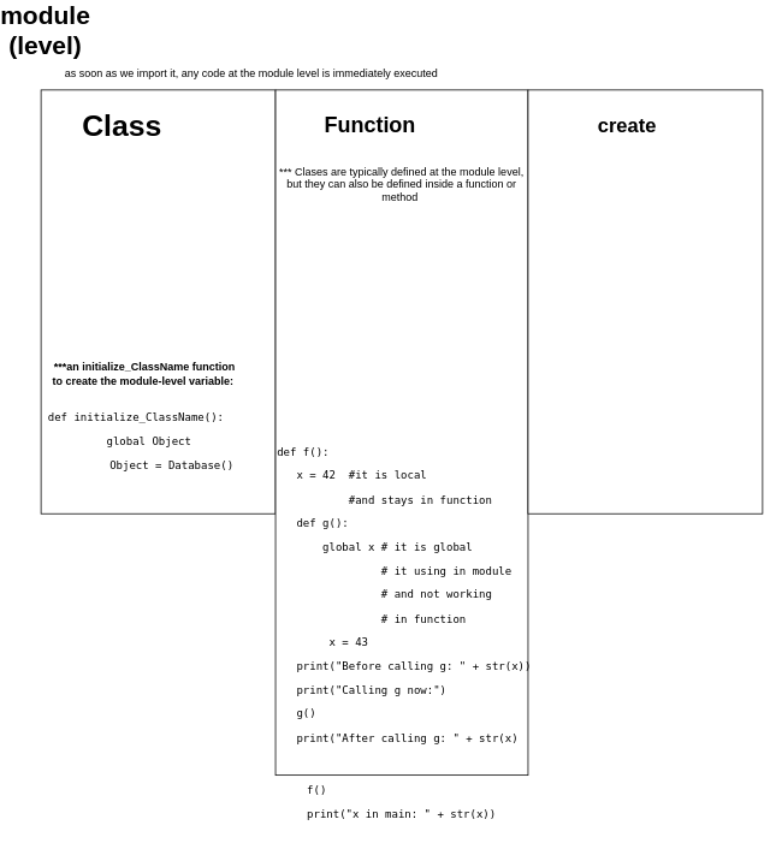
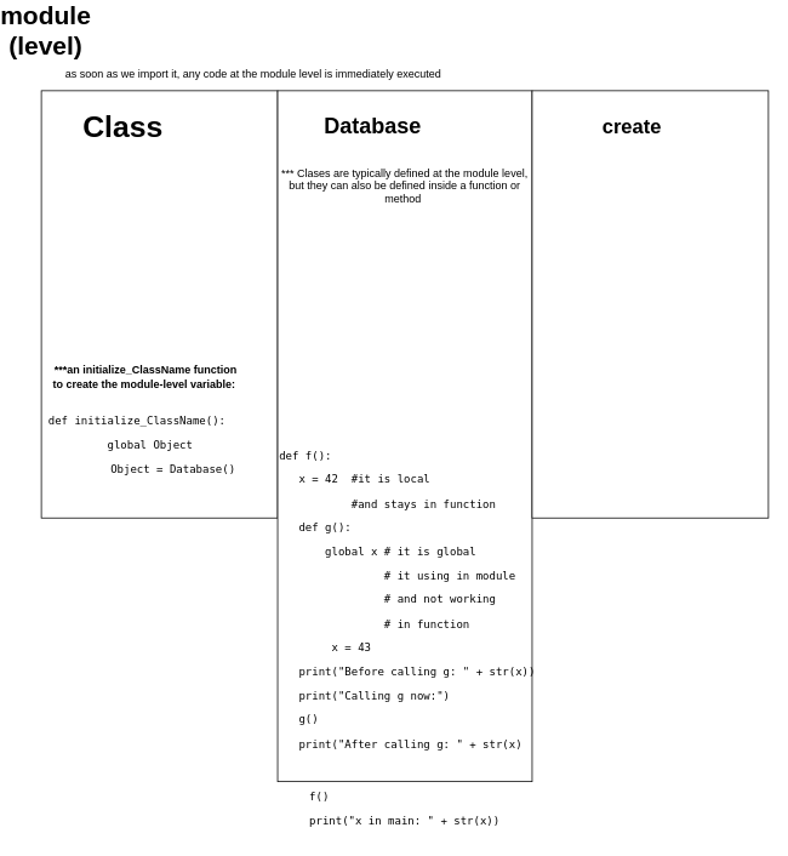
  <mxCell id="0" />
  <mxCell id="1" parent="0" />
  <mxCell id="2" value="" style="rounded=0;whiteSpace=wrap;html=1;" vertex="1" parent="1"><mxGeometry x="35" y="96" width="260" height="470" as="geometry" /></mxCell>
  <mxCell id="3" value="&lt;font style=&quot;font-size: 33px&quot;&gt;&lt;b&gt;Class&lt;/b&gt;&lt;/font&gt;" style="text;html=1;strokeColor=none;fillColor=none;align=center;verticalAlign=middle;whiteSpace=wrap;rounded=0;" vertex="1" parent="1"><mxGeometry x="55" y="106" width="140" height="60" as="geometry" /></mxCell>
  <mxCell id="4" value="" style="rounded=0;whiteSpace=wrap;html=1;" vertex="1" parent="1"><mxGeometry x="295" y="96" width="280" height="760" as="geometry" /></mxCell>
- <mxCell id="5" value="&lt;font style=&quot;font-size: 24px&quot;&gt;&lt;b&gt;Function&lt;/b&gt;&lt;/font&gt;" style="text;html=1;strokeColor=none;fillColor=none;align=center;verticalAlign=middle;whiteSpace=wrap;rounded=0;" vertex="1" parent="1"><mxGeometry x="345" y="116" width="110" height="40" as="geometry" /></mxCell>
+ <mxCell id="5" value="&lt;font style=&quot;font-size: 24px&quot;&gt;&lt;b&gt;Database&lt;/b&gt;&lt;/font&gt;" style="text;html=1;strokeColor=none;fillColor=none;align=center;verticalAlign=middle;whiteSpace=wrap;rounded=0;" vertex="1" parent="1"><mxGeometry x="345" y="116" width="110" height="40" as="geometry" /></mxCell>
  <mxCell id="6" value="&lt;b&gt;&lt;font style=&quot;font-size: 28px&quot;&gt;module (level)&lt;/font&gt;&lt;/b&gt;" style="text;html=1;strokeColor=none;fillColor=none;align=center;verticalAlign=middle;whiteSpace=wrap;rounded=0;" vertex="1" parent="1"><mxGeometry x="20" y="20" width="40" height="20" as="geometry" /></mxCell>
  <mxCell id="7" value="" style="rounded=0;whiteSpace=wrap;html=1;" vertex="1" parent="1"><mxGeometry x="575" y="96" width="260" height="470" as="geometry" /></mxCell>
  <mxCell id="8" value="&lt;font style=&quot;font-size: 22px&quot;&gt;&lt;b&gt;create&lt;/b&gt;&lt;/font&gt;" style="text;html=1;strokeColor=none;fillColor=none;align=center;verticalAlign=middle;whiteSpace=wrap;rounded=0;" vertex="1" parent="1"><mxGeometry x="665" y="126" width="40" height="20" as="geometry" /></mxCell>
  <mxCell id="9" value="&lt;div title=&quot;Page 66&quot;&gt;&lt;div&gt;&lt;div&gt;&lt;pre&gt;&lt;div title=&quot;Page 66&quot;&gt;&lt;div&gt;&lt;div&gt;&lt;pre&gt;&lt;span&gt;   def initialize_ClassName():       &lt;/span&gt;&lt;/pre&gt;&lt;pre&gt;&lt;span&gt;global Object&lt;/span&gt;&lt;/pre&gt;&lt;pre&gt;&lt;span&gt;       Object = Database()&lt;/span&gt;&lt;/pre&gt;&lt;/div&gt;&lt;/div&gt;&lt;/div&gt;&lt;/pre&gt;&lt;/div&gt;&lt;/div&gt;&lt;/div&gt;" style="text;html=1;strokeColor=none;fillColor=none;align=center;verticalAlign=middle;whiteSpace=wrap;rounded=0;" vertex="1" parent="1"><mxGeometry x="35" y="426" width="240" height="120" as="geometry" /></mxCell>
  <mxCell id="10" value="&lt;div title=&quot;Page 66&quot;&gt;&lt;div&gt;&lt;div&gt;&lt;p&gt;&lt;b&gt;&lt;span&gt;***an &lt;/span&gt;&lt;span&gt;initialize_ClassName&amp;nbsp;&lt;/span&gt;&lt;span&gt;function to create the module-level variable:&amp;nbsp;&lt;/span&gt;&lt;/b&gt;&lt;/p&gt;&lt;/div&gt;&lt;/div&gt;&lt;/div&gt;" style="text;html=1;strokeColor=none;fillColor=none;align=center;verticalAlign=middle;whiteSpace=wrap;rounded=0;" vertex="1" parent="1"><mxGeometry x="45" y="376" width="210" height="70" as="geometry" /></mxCell>
  <mxCell id="11" value="&lt;pre&gt;def f():&lt;/pre&gt;&lt;pre&gt;   x = 42  #it is local&lt;/pre&gt;&lt;pre&gt;           #and stays in function &lt;/pre&gt;&lt;pre&gt;   def g():         &lt;/pre&gt;&lt;pre&gt;       global x # it is global&lt;/pre&gt;&lt;pre&gt;                # it using in module&lt;/pre&gt;&lt;pre&gt;                # and not working &lt;/pre&gt;&lt;pre&gt;                # in function&lt;/pre&gt;&lt;pre&gt;        x = 43   &lt;/pre&gt;&lt;pre&gt;   print(&quot;Before calling g: &quot; + str(x))   &lt;/pre&gt;&lt;pre&gt;   print(&quot;Calling g now:&quot;)&lt;/pre&gt;&lt;pre&gt;   g() &lt;/pre&gt;&lt;pre&gt;   print(&quot;After calling g: &quot; + str(x)&lt;/pre&gt;" style="text;html=1;strokeColor=none;fillColor=none;align=left;verticalAlign=middle;whiteSpace=wrap;rounded=0;" vertex="1" parent="1"><mxGeometry x="295" y="456" width="280" height="400" as="geometry" /></mxCell>
  <mxCell id="12" value="&lt;pre style=&quot;text-align: left&quot;&gt;f()&lt;/pre&gt;&lt;pre&gt;print(&quot;x in main: &quot; + str(x))&lt;/pre&gt;" style="text;html=1;strokeColor=none;fillColor=none;align=center;verticalAlign=middle;whiteSpace=wrap;rounded=0;" vertex="1" parent="1"><mxGeometry x="295" y="856" width="280" height="60" as="geometry" /></mxCell>
  <mxCell id="13" value="&lt;div style=&quot;text-align: left&quot;&gt;&lt;div title=&quot;Page 67&quot;&gt;&lt;div&gt;&lt;div&gt;&lt;p&gt;&lt;span&gt;as soon as we import it, any code at the module level is&amp;nbsp;&lt;/span&gt;&lt;span&gt;immediately executed&amp;nbsp;&lt;/span&gt;&lt;/p&gt;&lt;/div&gt;&lt;/div&gt;&lt;/div&gt;&lt;/div&gt;" style="text;html=1;strokeColor=none;fillColor=none;align=center;verticalAlign=middle;whiteSpace=wrap;rounded=0;" vertex="1" parent="1"><mxGeometry x="55" y="48" width="430" height="60" as="geometry" /></mxCell>
  <mxCell id="14" value="&lt;div title=&quot;Page 68&quot;&gt;&lt;div&gt;&lt;div&gt;&lt;p&gt;&lt;span&gt;*** Clases are typically defined at the module level, but they can also be defined inside a function or method&amp;nbsp;&lt;/span&gt;&lt;/p&gt;&lt;/div&gt;&lt;/div&gt;&lt;/div&gt;" style="text;html=1;strokeColor=none;fillColor=none;align=center;verticalAlign=middle;whiteSpace=wrap;rounded=0;" vertex="1" parent="1"><mxGeometry x="295" y="156" width="280" height="90" as="geometry" /></mxCell>
